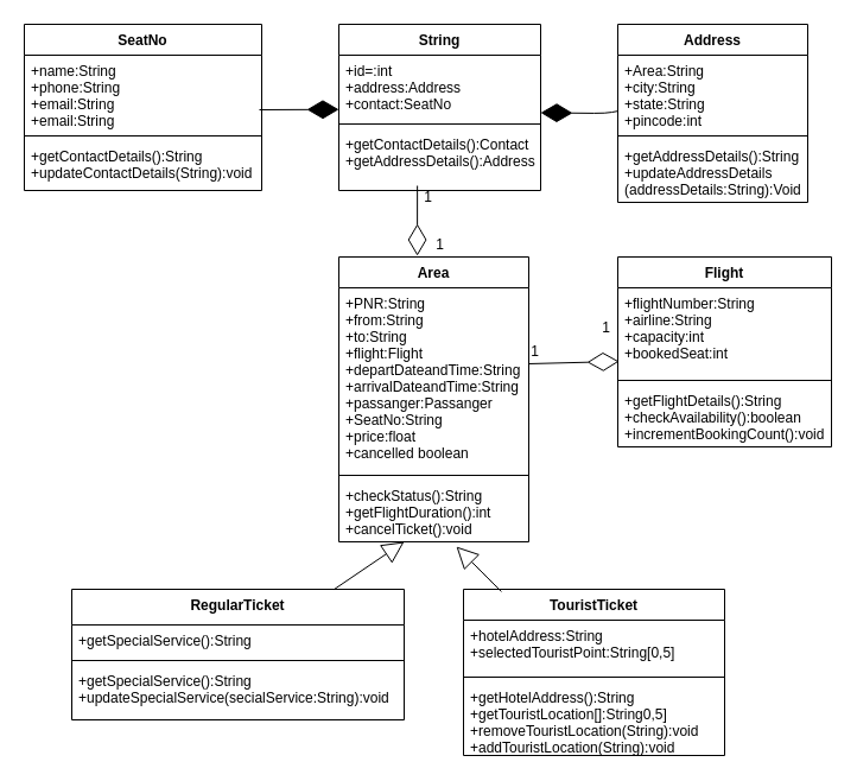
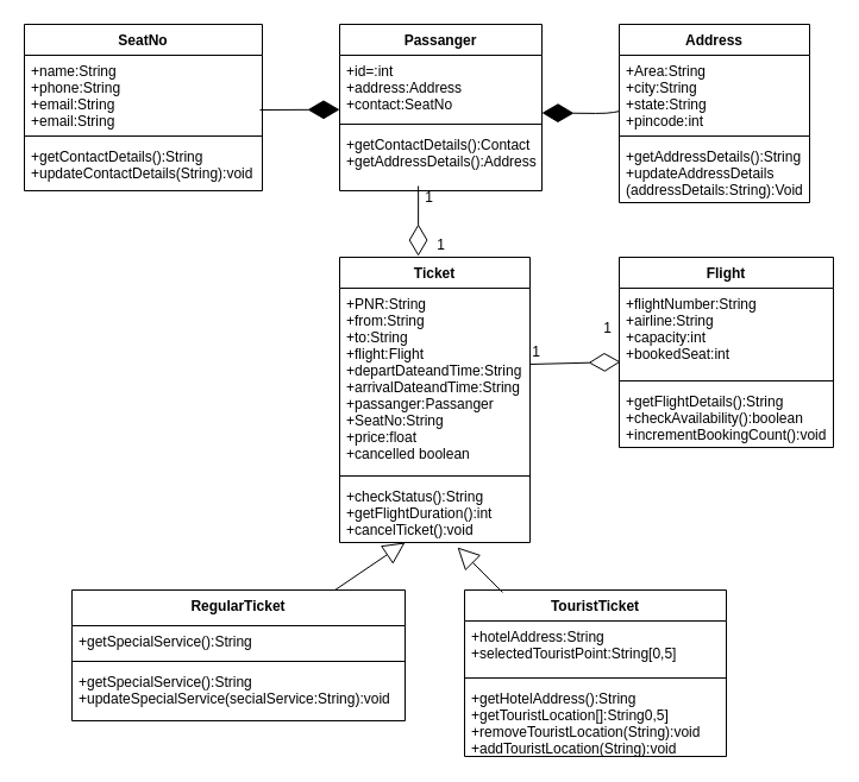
  <mxCell id="0" />
  <mxCell id="1" parent="0" />
- <mxCell id="2" value="String" style="swimlane;fontStyle=1;align=center;verticalAlign=top;childLayout=stackLayout;horizontal=1;startSize=26;horizontalStack=0;resizeParent=1;resizeParentMax=0;resizeLast=0;collapsible=1;marginBottom=0;" parent="1" vertex="1"><mxGeometry x="285" y="20" width="170" height="140" as="geometry" /></mxCell>
+ <mxCell id="2" value="Passanger" style="swimlane;fontStyle=1;align=center;verticalAlign=top;childLayout=stackLayout;horizontal=1;startSize=26;horizontalStack=0;resizeParent=1;resizeParentMax=0;resizeLast=0;collapsible=1;marginBottom=0;" parent="1" vertex="1"><mxGeometry x="285" y="20" width="170" height="140" as="geometry" /></mxCell>
  <mxCell id="3" value="+id=:int&#10;+address:Address&#10;+contact:SeatNo" style="text;strokeColor=none;fillColor=none;align=left;verticalAlign=top;spacingLeft=4;spacingRight=4;overflow=hidden;rotatable=0;points=[[0,0.5],[1,0.5]];portConstraint=eastwest;" parent="2" vertex="1"><mxGeometry y="26" width="170" height="54" as="geometry" /></mxCell>
  <mxCell id="4" value="" style="line;strokeWidth=1;fillColor=none;align=left;verticalAlign=middle;spacingTop=-1;spacingLeft=3;spacingRight=3;rotatable=0;labelPosition=right;points=[];portConstraint=eastwest;" parent="2" vertex="1"><mxGeometry y="80" width="170" height="8" as="geometry" /></mxCell>
  <mxCell id="5" value="+getContactDetails():Contact&#10;+getAddressDetails():Address" style="text;strokeColor=none;fillColor=none;align=left;verticalAlign=top;spacingLeft=4;spacingRight=4;overflow=hidden;rotatable=0;points=[[0,0.5],[1,0.5]];portConstraint=eastwest;" parent="2" vertex="1"><mxGeometry y="88" width="170" height="52" as="geometry" /></mxCell>
- <mxCell id="6" value="Area" style="swimlane;fontStyle=1;align=center;verticalAlign=top;childLayout=stackLayout;horizontal=1;startSize=26;horizontalStack=0;resizeParent=1;resizeParentMax=0;resizeLast=0;collapsible=1;marginBottom=0;" parent="1" vertex="1"><mxGeometry x="285" y="216" width="160" height="240" as="geometry" /></mxCell>
+ <mxCell id="6" value="Ticket" style="swimlane;fontStyle=1;align=center;verticalAlign=top;childLayout=stackLayout;horizontal=1;startSize=26;horizontalStack=0;resizeParent=1;resizeParentMax=0;resizeLast=0;collapsible=1;marginBottom=0;" parent="1" vertex="1"><mxGeometry x="285" y="216" width="160" height="240" as="geometry" /></mxCell>
  <mxCell id="7" value="+PNR:String&#10;+from:String&#10;+to:String&#10;+flight:Flight&#10;+departDateandTime:String&#10;+arrivalDateandTime:String&#10;+passanger:Passanger&#10;+SeatNo:String&#10;+price:float&#10;+cancelled boolean&#10;" style="text;strokeColor=none;fillColor=none;align=left;verticalAlign=top;spacingLeft=4;spacingRight=4;overflow=hidden;rotatable=0;points=[[0,0.5],[1,0.5]];portConstraint=eastwest;" parent="6" vertex="1"><mxGeometry y="26" width="160" height="154" as="geometry" /></mxCell>
  <mxCell id="8" value="" style="line;strokeWidth=1;fillColor=none;align=left;verticalAlign=middle;spacingTop=-1;spacingLeft=3;spacingRight=3;rotatable=0;labelPosition=right;points=[];portConstraint=eastwest;" parent="6" vertex="1"><mxGeometry y="180" width="160" height="8" as="geometry" /></mxCell>
  <mxCell id="9" value="+checkStatus():String&#10;+getFlightDuration():int&#10;+cancelTicket():void" style="text;strokeColor=none;fillColor=none;align=left;verticalAlign=top;spacingLeft=4;spacingRight=4;overflow=hidden;rotatable=0;points=[[0,0.5],[1,0.5]];portConstraint=eastwest;" parent="6" vertex="1"><mxGeometry y="188" width="160" height="52" as="geometry" /></mxCell>
  <mxCell id="10" value="SeatNo" style="swimlane;fontStyle=1;align=center;verticalAlign=top;childLayout=stackLayout;horizontal=1;startSize=26;horizontalStack=0;resizeParent=1;resizeParentMax=0;resizeLast=0;collapsible=1;marginBottom=0;" parent="1" vertex="1"><mxGeometry x="20" y="20" width="200" height="140" as="geometry" /></mxCell>
  <mxCell id="11" value="+name:String&#10;+phone:String&#10;+email:String&#10;+email:String&#10;" style="text;strokeColor=none;fillColor=none;align=left;verticalAlign=top;spacingLeft=4;spacingRight=4;overflow=hidden;rotatable=0;points=[[0,0.5],[1,0.5]];portConstraint=eastwest;" parent="10" vertex="1"><mxGeometry y="26" width="200" height="64" as="geometry" /></mxCell>
  <mxCell id="12" value="" style="line;strokeWidth=1;fillColor=none;align=left;verticalAlign=middle;spacingTop=-1;spacingLeft=3;spacingRight=3;rotatable=0;labelPosition=right;points=[];portConstraint=eastwest;" parent="10" vertex="1"><mxGeometry y="90" width="200" height="8" as="geometry" /></mxCell>
  <mxCell id="13" value="+getContactDetails():String&#10;+updateContactDetails(String):void" style="text;strokeColor=none;fillColor=none;align=left;verticalAlign=top;spacingLeft=4;spacingRight=4;overflow=hidden;rotatable=0;points=[[0,0.5],[1,0.5]];portConstraint=eastwest;" parent="10" vertex="1"><mxGeometry y="98" width="200" height="42" as="geometry" /></mxCell>
  <mxCell id="14" value="Address" style="swimlane;fontStyle=1;align=center;verticalAlign=top;childLayout=stackLayout;horizontal=1;startSize=26;horizontalStack=0;resizeParent=1;resizeParentMax=0;resizeLast=0;collapsible=1;marginBottom=0;" parent="1" vertex="1"><mxGeometry x="520" y="20" width="160" height="150" as="geometry" /></mxCell>
  <mxCell id="15" value="+Area:String&#10;+city:String&#10;+state:String&#10;+pincode:int" style="text;strokeColor=none;fillColor=none;align=left;verticalAlign=top;spacingLeft=4;spacingRight=4;overflow=hidden;rotatable=0;points=[[0,0.5],[1,0.5]];portConstraint=eastwest;" parent="14" vertex="1"><mxGeometry y="26" width="160" height="64" as="geometry" /></mxCell>
  <mxCell id="16" value="" style="line;strokeWidth=1;fillColor=none;align=left;verticalAlign=middle;spacingTop=-1;spacingLeft=3;spacingRight=3;rotatable=0;labelPosition=right;points=[];portConstraint=eastwest;" parent="14" vertex="1"><mxGeometry y="90" width="160" height="8" as="geometry" /></mxCell>
  <mxCell id="17" value="+getAddressDetails():String&#10;+updateAddressDetails&#10;(addressDetails:String):Void" style="text;strokeColor=none;fillColor=none;align=left;verticalAlign=top;spacingLeft=4;spacingRight=4;overflow=hidden;rotatable=0;points=[[0,0.5],[1,0.5]];portConstraint=eastwest;" parent="14" vertex="1"><mxGeometry y="98" width="160" height="52" as="geometry" /></mxCell>
  <mxCell id="18" value="" style="endArrow=diamondThin;endFill=0;endSize=24;html=1;entryX=0.413;entryY=-0.004;entryDx=0;entryDy=0;entryPerimeter=0;exitX=0.389;exitY=0.923;exitDx=0;exitDy=0;exitPerimeter=0;" parent="1" source="5" target="6" edge="1"><mxGeometry width="160" relative="1" as="geometry"><mxPoint x="351" y="166" as="sourcePoint" /><mxPoint x="500" y="216" as="targetPoint" /></mxGeometry></mxCell>
  <mxCell id="19" value="" style="endArrow=diamondThin;endFill=1;endSize=24;html=1;" parent="1" edge="1"><mxGeometry width="160" relative="1" as="geometry"><mxPoint x="218" y="92" as="sourcePoint" /><mxPoint x="285" y="91.75" as="targetPoint" /></mxGeometry></mxCell>
  <mxCell id="20" value="" style="endArrow=diamondThin;endFill=1;endSize=24;html=1;" parent="1" source="15" edge="1"><mxGeometry width="160" relative="1" as="geometry"><mxPoint x="505" y="94.5" as="sourcePoint" /><mxPoint x="455" y="94.5" as="targetPoint" /><Array as="points"><mxPoint x="510" y="95" /></Array></mxGeometry></mxCell>
  <mxCell id="21" value="Flight" style="swimlane;fontStyle=1;align=center;verticalAlign=top;childLayout=stackLayout;horizontal=1;startSize=26;horizontalStack=0;resizeParent=1;resizeParentMax=0;resizeLast=0;collapsible=1;marginBottom=0;" parent="1" vertex="1"><mxGeometry x="520" y="216" width="180" height="160" as="geometry" /></mxCell>
  <mxCell id="22" value="+flightNumber:String&#10;+airline:String&#10;+capacity:int&#10;+bookedSeat:int" style="text;strokeColor=none;fillColor=none;align=left;verticalAlign=top;spacingLeft=4;spacingRight=4;overflow=hidden;rotatable=0;points=[[0,0.5],[1,0.5]];portConstraint=eastwest;" parent="21" vertex="1"><mxGeometry y="26" width="180" height="74" as="geometry" /></mxCell>
  <mxCell id="23" value="" style="line;strokeWidth=1;fillColor=none;align=left;verticalAlign=middle;spacingTop=-1;spacingLeft=3;spacingRight=3;rotatable=0;labelPosition=right;points=[];portConstraint=eastwest;" parent="21" vertex="1"><mxGeometry y="100" width="180" height="8" as="geometry" /></mxCell>
  <mxCell id="24" value="+getFlightDetails():String&#10;+checkAvailability():boolean&#10;+incrementBookingCount():void" style="text;strokeColor=none;fillColor=none;align=left;verticalAlign=top;spacingLeft=4;spacingRight=4;overflow=hidden;rotatable=0;points=[[0,0.5],[1,0.5]];portConstraint=eastwest;" parent="21" vertex="1"><mxGeometry y="108" width="180" height="52" as="geometry" /></mxCell>
  <mxCell id="25" value="RegularTicket" style="swimlane;fontStyle=1;align=center;verticalAlign=top;childLayout=stackLayout;horizontal=1;startSize=30;horizontalStack=0;resizeParent=1;resizeParentMax=0;resizeLast=0;collapsible=1;marginBottom=0;" parent="1" vertex="1"><mxGeometry x="60" y="496" width="280" height="110" as="geometry" /></mxCell>
  <mxCell id="26" value="+getSpecialService():String" style="text;strokeColor=none;fillColor=none;align=left;verticalAlign=top;spacingLeft=4;spacingRight=4;overflow=hidden;rotatable=0;points=[[0,0.5],[1,0.5]];portConstraint=eastwest;" parent="25" vertex="1"><mxGeometry y="30" width="280" height="26" as="geometry" /></mxCell>
  <mxCell id="27" value="" style="line;strokeWidth=1;fillColor=none;align=left;verticalAlign=middle;spacingTop=-1;spacingLeft=3;spacingRight=3;rotatable=0;labelPosition=right;points=[];portConstraint=eastwest;" parent="25" vertex="1"><mxGeometry y="56" width="280" height="8" as="geometry" /></mxCell>
  <mxCell id="28" value="+getSpecialService():String&#10;+updateSpecialService(secialService:String):void" style="text;strokeColor=none;fillColor=none;align=left;verticalAlign=top;spacingLeft=4;spacingRight=4;overflow=hidden;rotatable=0;points=[[0,0.5],[1,0.5]];portConstraint=eastwest;" parent="25" vertex="1"><mxGeometry y="64" width="280" height="46" as="geometry" /></mxCell>
  <mxCell id="29" value="TouristTicket" style="swimlane;fontStyle=1;align=center;verticalAlign=top;childLayout=stackLayout;horizontal=1;startSize=26;horizontalStack=0;resizeParent=1;resizeParentMax=0;resizeLast=0;collapsible=1;marginBottom=0;" parent="1" vertex="1"><mxGeometry x="390" y="496" width="220" height="140" as="geometry" /></mxCell>
  <mxCell id="30" value="+hotelAddress:String&#10;+selectedTouristPoint:String[0,5]&#10;" style="text;strokeColor=none;fillColor=none;align=left;verticalAlign=top;spacingLeft=4;spacingRight=4;overflow=hidden;rotatable=0;points=[[0,0.5],[1,0.5]];portConstraint=eastwest;" parent="29" vertex="1"><mxGeometry y="26" width="220" height="44" as="geometry" /></mxCell>
  <mxCell id="31" value="" style="line;strokeWidth=1;fillColor=none;align=left;verticalAlign=middle;spacingTop=-1;spacingLeft=3;spacingRight=3;rotatable=0;labelPosition=right;points=[];portConstraint=eastwest;" parent="29" vertex="1"><mxGeometry y="70" width="220" height="8" as="geometry" /></mxCell>
  <mxCell id="32" value="+getHotelAddress():String&#10;+getTouristLocation[]:String0,5]&#10;+removeTouristLocation(String):void&#10;+addTouristLocation(String):void" style="text;strokeColor=none;fillColor=none;align=left;verticalAlign=top;spacingLeft=4;spacingRight=4;overflow=hidden;rotatable=0;points=[[0,0.5],[1,0.5]];portConstraint=eastwest;" parent="29" vertex="1"><mxGeometry y="78" width="220" height="62" as="geometry" /></mxCell>
  <mxCell id="33" value="" style="endArrow=block;endSize=16;endFill=0;html=1;" parent="1" source="25" edge="1"><mxGeometry width="160" relative="1" as="geometry"><mxPoint x="340" y="416" as="sourcePoint" /><mxPoint x="340" y="456" as="targetPoint" /><Array as="points" /></mxGeometry></mxCell>
  <mxCell id="34" value="1" style="text;html=1;align=center;verticalAlign=middle;resizable=0;points=[];autosize=1;strokeColor=none;" parent="1" vertex="1"><mxGeometry x="360" y="196" width="20" height="20" as="geometry" /></mxCell>
  <mxCell id="35" value="1" style="text;html=1;align=center;verticalAlign=middle;resizable=0;points=[];autosize=1;strokeColor=none;" parent="1" vertex="1"><mxGeometry x="350" y="156" width="20" height="20" as="geometry" /></mxCell>
  <mxCell id="36" value="" style="endArrow=block;endSize=16;endFill=0;html=1;entryX=0.619;entryY=1.077;entryDx=0;entryDy=0;entryPerimeter=0;exitX=0.145;exitY=0.014;exitDx=0;exitDy=0;exitPerimeter=0;" parent="1" source="29" target="9" edge="1"><mxGeometry width="160" relative="1" as="geometry"><mxPoint x="469" y="496" as="sourcePoint" /><mxPoint x="660" y="436" as="targetPoint" /><Array as="points"><mxPoint x="384" y="460" /></Array></mxGeometry></mxCell>
  <mxCell id="37" value="" style="endArrow=diamondThin;endFill=0;endSize=24;html=1;entryX=0.006;entryY=0.838;entryDx=0;entryDy=0;entryPerimeter=0;" parent="1" target="22" edge="1"><mxGeometry width="160" relative="1" as="geometry"><mxPoint x="445" y="306" as="sourcePoint" /><mxPoint x="515" y="306" as="targetPoint" /></mxGeometry></mxCell>
  <mxCell id="38" value="1" style="text;html=1;align=center;verticalAlign=middle;resizable=0;points=[];autosize=1;strokeColor=none;" parent="1" vertex="1"><mxGeometry x="440" y="286" width="20" height="20" as="geometry" /></mxCell>
  <mxCell id="39" value="1" style="text;html=1;align=center;verticalAlign=middle;resizable=0;points=[];autosize=1;strokeColor=none;" parent="1" vertex="1"><mxGeometry x="500" y="266" width="20" height="20" as="geometry" /></mxCell>
